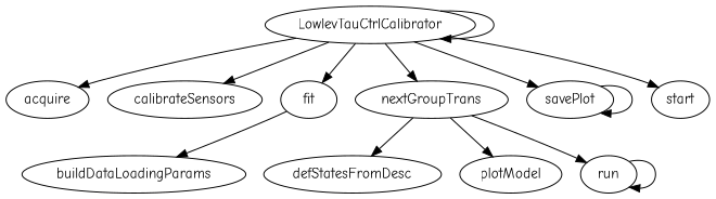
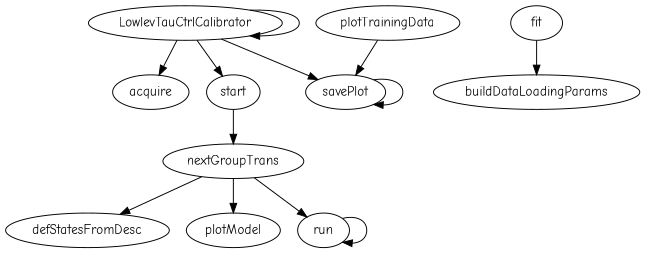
  digraph {
    fontname="Comic Neue"
    node [fontname="Comic Neue"]
    edge [fontname="Comic Neue"]
    LowlevTauCtrlCalibrator
    acquire
-   calibrateSensors
    fit
    nextGroupTrans
    savePlot
    start
    buildDataLoadingParams
    defStatesFromDesc
    plotModel
    run
+   plotTrainingData
    LowlevTauCtrlCalibrator -> LowlevTauCtrlCalibrator
    LowlevTauCtrlCalibrator -> acquire
-   LowlevTauCtrlCalibrator -> calibrateSensors
-   LowlevTauCtrlCalibrator -> fit
-   LowlevTauCtrlCalibrator -> nextGroupTrans
+   start -> nextGroupTrans
    LowlevTauCtrlCalibrator -> savePlot
    LowlevTauCtrlCalibrator -> start
    fit -> buildDataLoadingParams
    nextGroupTrans -> defStatesFromDesc
    nextGroupTrans -> plotModel
    nextGroupTrans -> run
    savePlot -> savePlot
    run -> run
+   plotTrainingData -> savePlot
  }
